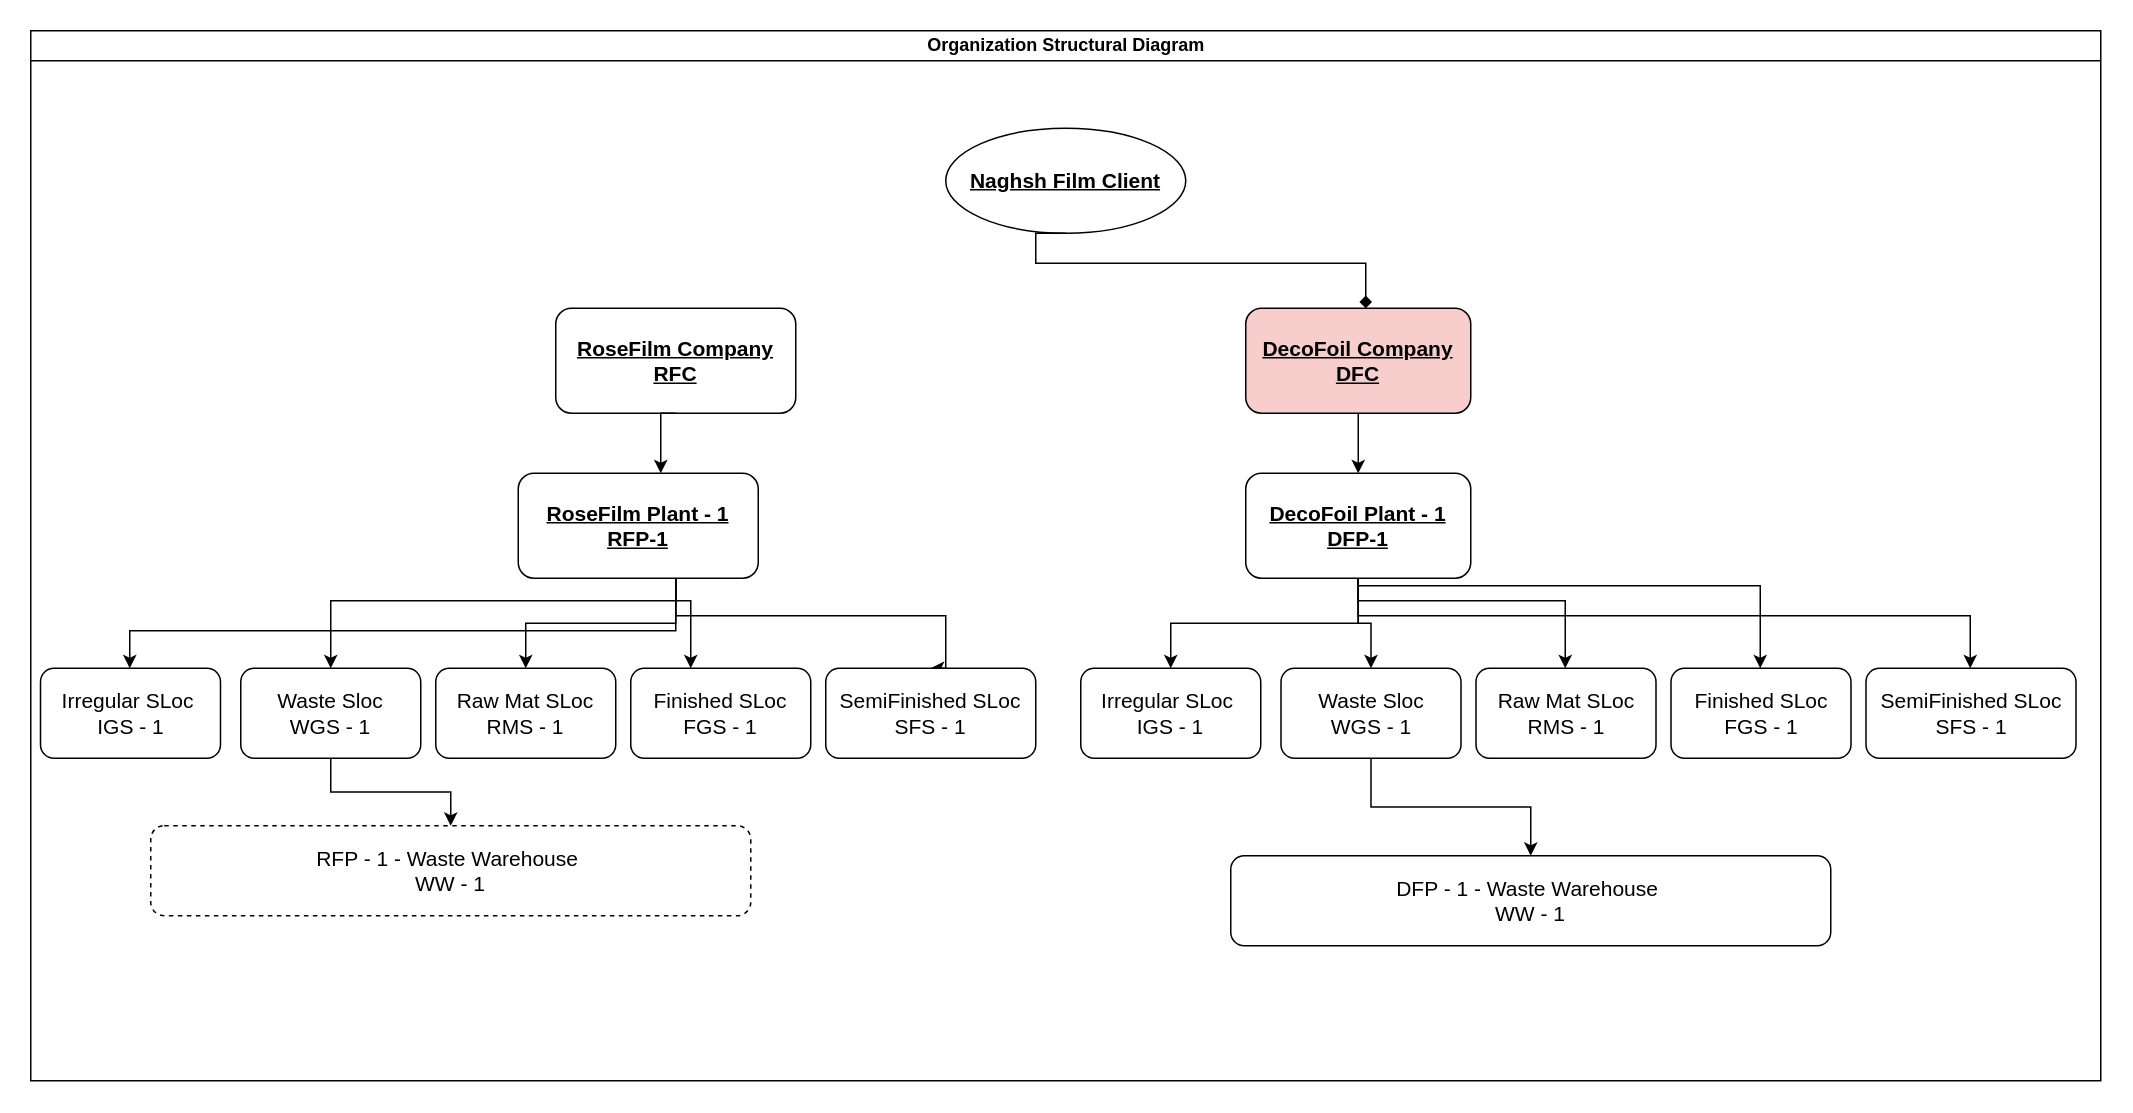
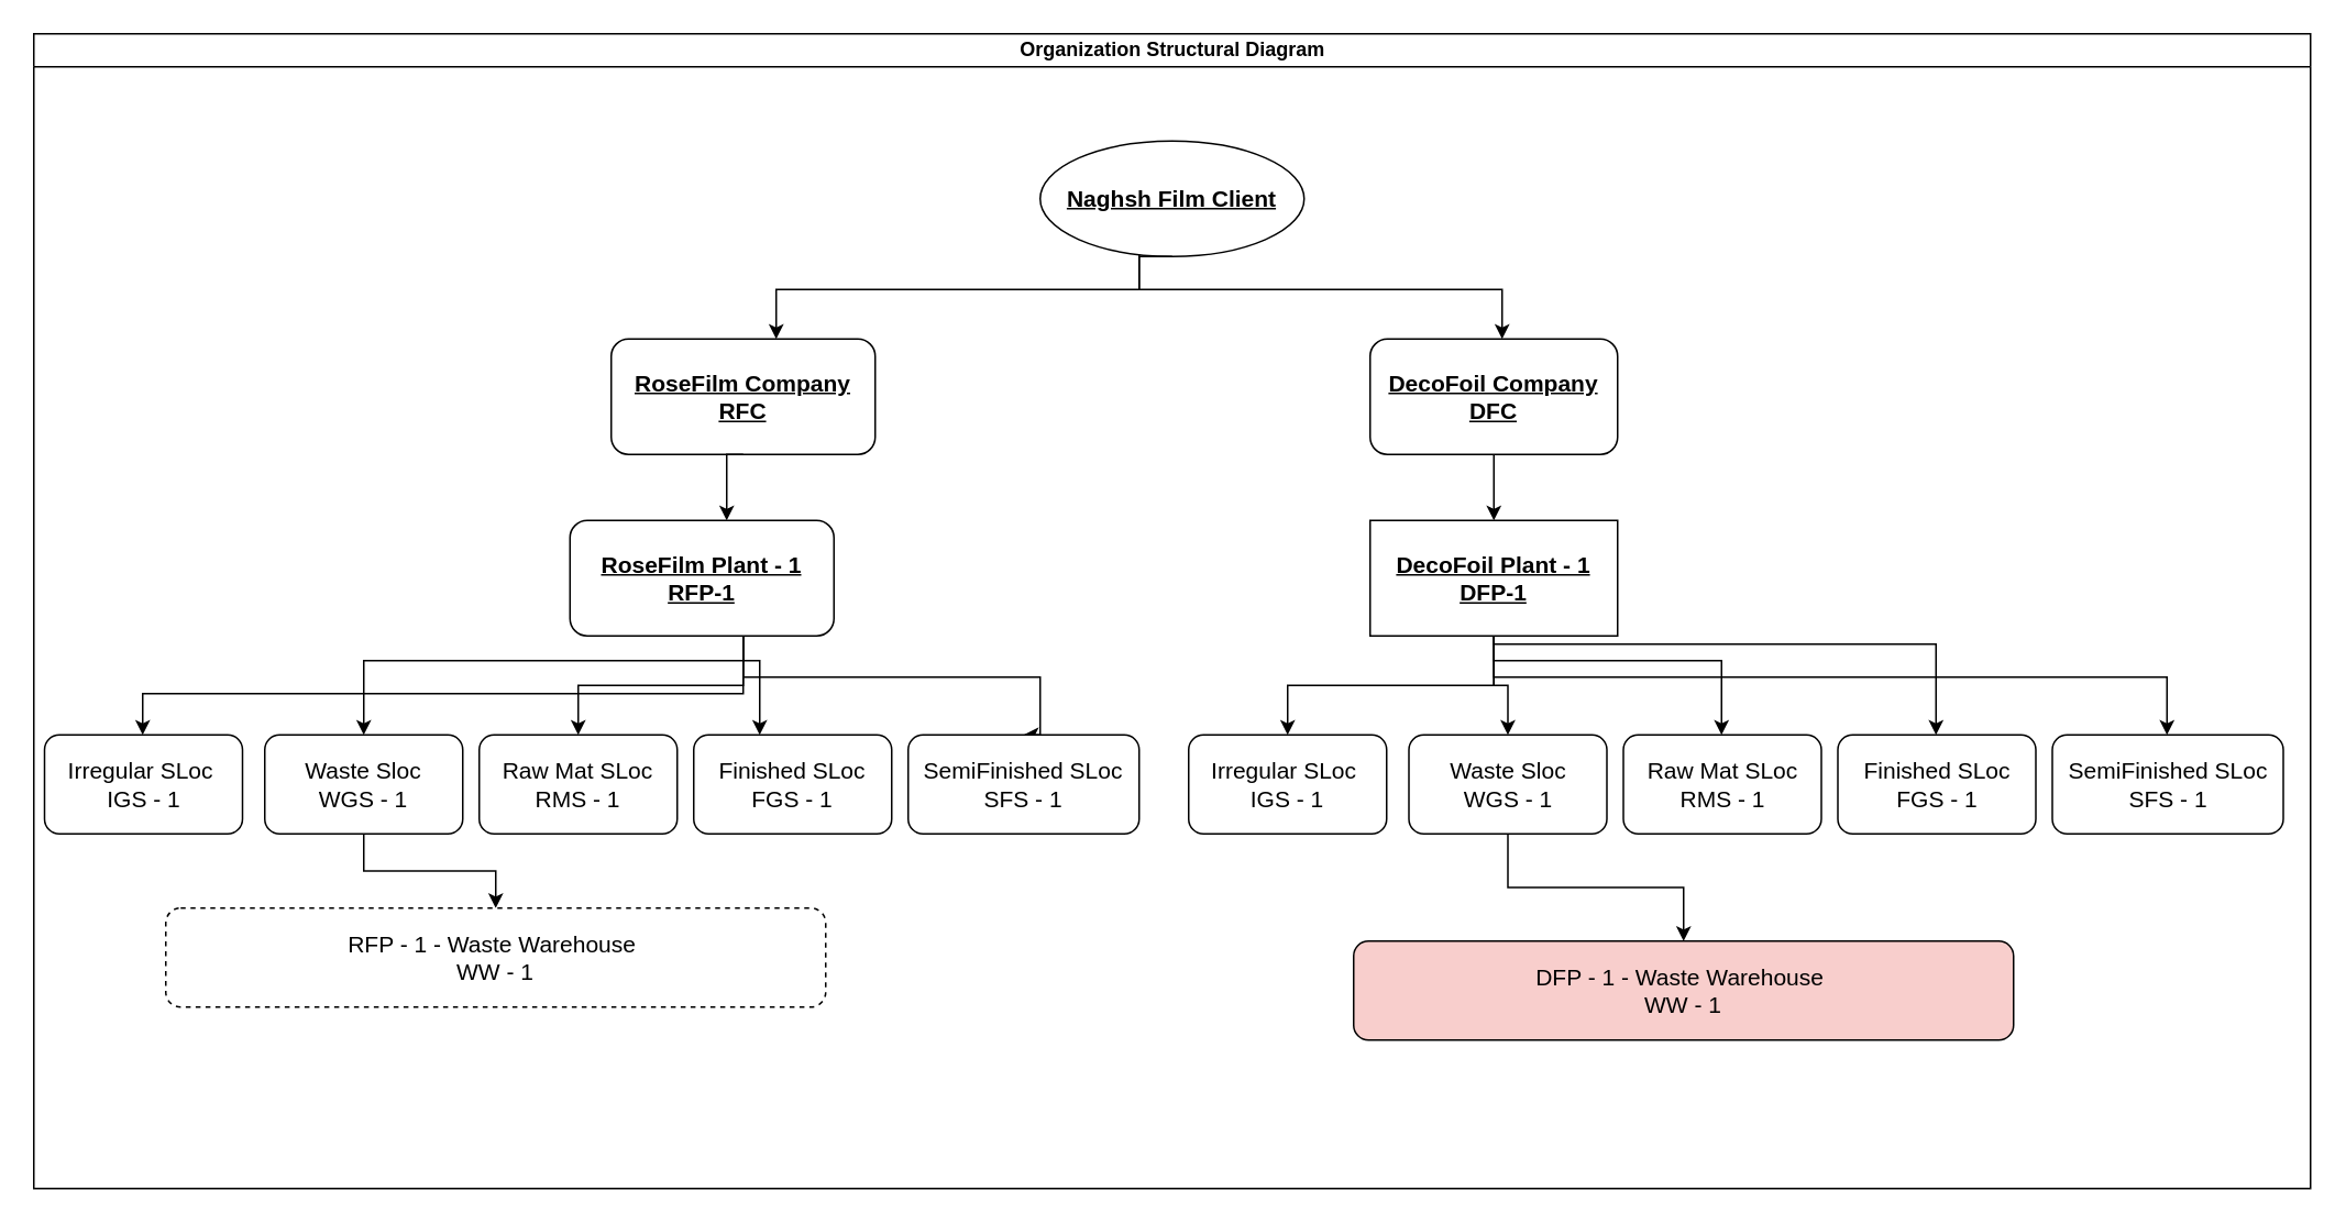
  <mxCell id="0" />
  <mxCell id="1" parent="0" />
  <mxCell id="2" value="Organization Structural Diagram" style="swimlane;html=1;startSize=20;horizontal=1;containerType=tree;glass=0;" parent="1" vertex="1"><mxGeometry x="20" y="20" width="1380" height="700" as="geometry" /></mxCell>
  <mxCell id="3" value="&lt;font style=&quot;font-size: 14px;&quot;&gt;&lt;u style=&quot;&quot;&gt;&lt;b&gt;Naghsh Film Client&lt;/b&gt;&lt;/u&gt;&lt;/font&gt;" style="ellipse;whiteSpace=wrap;html=1;" vertex="1" parent="2"><mxGeometry x="610" y="65" width="160" height="70" as="geometry" /></mxCell>
+ <mxCell id="4" value="" style="edgeStyle=orthogonalEdgeStyle;rounded=0;orthogonalLoop=1;jettySize=auto;html=1;" edge="1" source="3" target="5" parent="2"><mxGeometry relative="1" as="geometry"><Array as="points"><mxPoint x="670" y="155" /><mxPoint x="450" y="155" /></Array></mxGeometry></mxCell>
  <mxCell id="5" value="&lt;b&gt;&lt;font style=&quot;font-size: 14px;&quot;&gt;&lt;u&gt;RoseFilm Company&lt;br&gt;RFC&lt;br&gt;&lt;/u&gt;&lt;/font&gt;&lt;/b&gt;" style="rounded=1;whiteSpace=wrap;html=1;" vertex="1" parent="2"><mxGeometry x="350" y="185" width="160" height="70" as="geometry" /></mxCell>
- <mxCell id="6" value="" style="edgeStyle=orthogonalEdgeStyle;rounded=0;orthogonalLoop=1;jettySize=auto;html=1;exitX=0.5;exitY=1;exitDx=0;exitDy=0;endArrow=diamond;" edge="1" source="3" target="7" parent="2"><mxGeometry relative="1" as="geometry"><Array as="points"><mxPoint x="670" y="135" /><mxPoint x="670" y="155" /><mxPoint x="890" y="155" /></Array></mxGeometry></mxCell>
- <mxCell id="7" value="&lt;font style=&quot;font-size: 14px;&quot;&gt;&lt;b&gt;&lt;u&gt;DecoFoil Company&lt;br&gt;DFC&lt;br&gt;&lt;/u&gt;&lt;/b&gt;&lt;/font&gt;" style="rounded=1;whiteSpace=wrap;html=1;fillColor=#f8cecc;" vertex="1" parent="2"><mxGeometry x="810" y="185" width="150" height="70" as="geometry" /></mxCell>
+ <mxCell id="6" value="" style="edgeStyle=orthogonalEdgeStyle;rounded=0;orthogonalLoop=1;jettySize=auto;html=1;exitX=0.5;exitY=1;exitDx=0;exitDy=0;" edge="1" source="3" target="7" parent="2"><mxGeometry relative="1" as="geometry"><Array as="points"><mxPoint x="670" y="135" /><mxPoint x="670" y="155" /><mxPoint x="890" y="155" /></Array></mxGeometry></mxCell>
+ <mxCell id="7" value="&lt;font style=&quot;font-size: 14px;&quot;&gt;&lt;b&gt;&lt;u&gt;DecoFoil Company&lt;br&gt;DFC&lt;br&gt;&lt;/u&gt;&lt;/b&gt;&lt;/font&gt;" style="rounded=1;whiteSpace=wrap;html=1;" vertex="1" parent="2"><mxGeometry x="810" y="185" width="150" height="70" as="geometry" /></mxCell>
  <mxCell id="8" value="" style="edgeStyle=orthogonalEdgeStyle;rounded=0;orthogonalLoop=1;jettySize=auto;html=1;exitX=0.5;exitY=1;exitDx=0;exitDy=0;" edge="1" target="14" source="7" parent="2"><mxGeometry relative="1" as="geometry"><mxPoint x="665" y="175" as="sourcePoint" /><Array as="points"><mxPoint x="885" y="285" /><mxPoint x="885" y="285" /></Array></mxGeometry></mxCell>
  <mxCell id="9" style="edgeStyle=orthogonalEdgeStyle;rounded=0;orthogonalLoop=1;jettySize=auto;html=1;entryX=0.5;entryY=0;entryDx=0;entryDy=0;fontSize=14;" edge="1" parent="2" source="14" target="33"><mxGeometry relative="1" as="geometry" /></mxCell>
  <mxCell id="10" style="edgeStyle=orthogonalEdgeStyle;rounded=0;orthogonalLoop=1;jettySize=auto;html=1;entryX=0.5;entryY=0;entryDx=0;entryDy=0;fontSize=14;" edge="1" parent="2" source="14" target="32"><mxGeometry relative="1" as="geometry" /></mxCell>
  <mxCell id="11" style="edgeStyle=orthogonalEdgeStyle;rounded=0;orthogonalLoop=1;jettySize=auto;html=1;fontSize=14;" edge="1" parent="2" source="14" target="28"><mxGeometry relative="1" as="geometry"><Array as="points"><mxPoint x="885" y="380" /><mxPoint x="1023" y="380" /></Array></mxGeometry></mxCell>
  <mxCell id="12" style="edgeStyle=orthogonalEdgeStyle;rounded=0;orthogonalLoop=1;jettySize=auto;html=1;fontSize=14;" edge="1" parent="2" source="14" target="29"><mxGeometry relative="1" as="geometry"><Array as="points"><mxPoint x="885" y="370" /><mxPoint x="1153" y="370" /></Array></mxGeometry></mxCell>
  <mxCell id="13" style="edgeStyle=orthogonalEdgeStyle;rounded=0;orthogonalLoop=1;jettySize=auto;html=1;fontSize=14;" edge="1" parent="2" source="14" target="30"><mxGeometry relative="1" as="geometry"><Array as="points"><mxPoint x="885" y="390" /><mxPoint x="1293" y="390" /></Array></mxGeometry></mxCell>
- <mxCell id="14" value="&lt;font style=&quot;font-size: 14px;&quot;&gt;&lt;b&gt;&lt;u&gt;DecoFoil Plant - 1&lt;br&gt;DFP-1&lt;br&gt;&lt;/u&gt;&lt;/b&gt;&lt;/font&gt;" style="rounded=1;whiteSpace=wrap;html=1;" vertex="1" parent="2"><mxGeometry x="810" y="295" width="150" height="70" as="geometry" /></mxCell>
+ <mxCell id="14" value="&lt;font style=&quot;font-size: 14px;&quot;&gt;&lt;b&gt;&lt;u&gt;DecoFoil Plant - 1&lt;br&gt;DFP-1&lt;br&gt;&lt;/u&gt;&lt;/b&gt;&lt;/font&gt;" style="whiteSpace=wrap;html=1;rounded=0;" vertex="1" parent="2"><mxGeometry x="810" y="295" width="150" height="70" as="geometry" /></mxCell>
  <mxCell id="15" value="" style="edgeStyle=orthogonalEdgeStyle;rounded=0;orthogonalLoop=1;jettySize=auto;html=1;exitX=0.5;exitY=1;exitDx=0;exitDy=0;" edge="1" target="21" source="5" parent="2"><mxGeometry relative="1" as="geometry"><mxPoint x="665" y="175" as="sourcePoint" /><Array as="points"><mxPoint x="420" y="275" /><mxPoint x="420" y="275" /></Array></mxGeometry></mxCell>
  <mxCell id="16" style="edgeStyle=orthogonalEdgeStyle;rounded=0;orthogonalLoop=1;jettySize=auto;html=1;fontSize=14;" edge="1" parent="2" source="21"><mxGeometry relative="1" as="geometry"><mxPoint x="330" y="425" as="targetPoint" /><Array as="points"><mxPoint x="430" y="395" /><mxPoint x="330" y="395" /></Array></mxGeometry></mxCell>
  <mxCell id="17" style="edgeStyle=orthogonalEdgeStyle;rounded=0;orthogonalLoop=1;jettySize=auto;html=1;fontSize=14;" edge="1" parent="2" target="23"><mxGeometry relative="1" as="geometry"><mxPoint x="430" y="380" as="sourcePoint" /><Array as="points"><mxPoint x="440" y="410" /><mxPoint x="440" y="410" /></Array></mxGeometry></mxCell>
  <mxCell id="18" style="edgeStyle=orthogonalEdgeStyle;rounded=0;orthogonalLoop=1;jettySize=auto;html=1;entryX=0.5;entryY=0;entryDx=0;entryDy=0;fontSize=14;" edge="1" parent="2" source="21" target="24"><mxGeometry relative="1" as="geometry"><Array as="points"><mxPoint x="430" y="390" /><mxPoint x="610" y="390" /><mxPoint x="610" y="425" /></Array></mxGeometry></mxCell>
  <mxCell id="19" style="edgeStyle=orthogonalEdgeStyle;rounded=0;orthogonalLoop=1;jettySize=auto;html=1;fontSize=14;" edge="1" parent="2" source="21" target="27"><mxGeometry relative="1" as="geometry"><Array as="points"><mxPoint x="430" y="400" /><mxPoint x="66" y="400" /></Array></mxGeometry></mxCell>
  <mxCell id="20" style="edgeStyle=orthogonalEdgeStyle;rounded=0;orthogonalLoop=1;jettySize=auto;html=1;entryX=0.5;entryY=0;entryDx=0;entryDy=0;fontSize=14;" edge="1" parent="2" source="21" target="26"><mxGeometry relative="1" as="geometry"><Array as="points"><mxPoint x="430" y="380" /><mxPoint x="200" y="380" /></Array></mxGeometry></mxCell>
  <mxCell id="21" value="&lt;b&gt;&lt;font style=&quot;font-size: 14px;&quot;&gt;&lt;u&gt;RoseFilm Plant - 1&lt;br&gt;RFP-1&lt;br&gt;&lt;/u&gt;&lt;/font&gt;&lt;/b&gt;" style="rounded=1;whiteSpace=wrap;html=1;" vertex="1" parent="2"><mxGeometry x="325" y="295" width="160" height="70" as="geometry" /></mxCell>
  <mxCell id="22" value="Raw Mat SLoc&lt;br&gt;RMS - 1" style="rounded=1;whiteSpace=wrap;html=1;fontSize=14;" vertex="1" parent="2"><mxGeometry x="270" y="425" width="120" height="60" as="geometry" /></mxCell>
  <mxCell id="23" value="Finished SLoc&lt;br&gt;FGS - 1" style="rounded=1;whiteSpace=wrap;html=1;fontSize=14;" vertex="1" parent="2"><mxGeometry x="400" y="425" width="120" height="60" as="geometry" /></mxCell>
  <mxCell id="24" value="SemiFinished SLoc&lt;br&gt;SFS - 1" style="rounded=1;whiteSpace=wrap;html=1;fontSize=14;" vertex="1" parent="2"><mxGeometry x="530" y="425" width="140" height="60" as="geometry" /></mxCell>
  <mxCell id="25" style="edgeStyle=orthogonalEdgeStyle;rounded=0;orthogonalLoop=1;jettySize=auto;html=1;fontSize=14;" edge="1" parent="2" source="26" target="34"><mxGeometry relative="1" as="geometry" /></mxCell>
  <mxCell id="26" value="Waste Sloc&lt;br&gt;WGS - 1" style="rounded=1;whiteSpace=wrap;html=1;fontSize=14;" vertex="1" parent="2"><mxGeometry x="140" y="425" width="120" height="60" as="geometry" /></mxCell>
  <mxCell id="27" value="Irregular SLoc&amp;nbsp;&lt;br&gt;IGS - 1" style="rounded=1;whiteSpace=wrap;html=1;fontSize=14;" vertex="1" parent="2"><mxGeometry x="6.5" y="425" width="120" height="60" as="geometry" /></mxCell>
  <mxCell id="28" value="Raw Mat SLoc&lt;br&gt;RMS - 1" style="rounded=1;whiteSpace=wrap;html=1;fontSize=14;" vertex="1" parent="2"><mxGeometry x="963.5" y="425" width="120" height="60" as="geometry" /></mxCell>
  <mxCell id="29" value="Finished SLoc&lt;br&gt;FGS - 1" style="rounded=1;whiteSpace=wrap;html=1;fontSize=14;" vertex="1" parent="2"><mxGeometry x="1093.5" y="425" width="120" height="60" as="geometry" /></mxCell>
  <mxCell id="30" value="SemiFinished SLoc&lt;br&gt;SFS - 1" style="rounded=1;whiteSpace=wrap;html=1;fontSize=14;" vertex="1" parent="2"><mxGeometry x="1223.5" y="425" width="140" height="60" as="geometry" /></mxCell>
  <mxCell id="31" style="edgeStyle=orthogonalEdgeStyle;rounded=0;orthogonalLoop=1;jettySize=auto;html=1;entryX=0.5;entryY=0;entryDx=0;entryDy=0;fontSize=14;" edge="1" parent="2" source="32" target="35"><mxGeometry relative="1" as="geometry" /></mxCell>
  <mxCell id="32" value="Waste Sloc&lt;br&gt;WGS - 1" style="rounded=1;whiteSpace=wrap;html=1;fontSize=14;" vertex="1" parent="2"><mxGeometry x="833.5" y="425" width="120" height="60" as="geometry" /></mxCell>
  <mxCell id="33" value="Irregular SLoc&amp;nbsp;&lt;br&gt;IGS - 1" style="rounded=1;whiteSpace=wrap;html=1;fontSize=14;" vertex="1" parent="2"><mxGeometry x="700" y="425" width="120" height="60" as="geometry" /></mxCell>
  <mxCell id="34" value="RFP - 1 - Waste Warehouse&amp;nbsp;&lt;br&gt;WW - 1" style="rounded=1;whiteSpace=wrap;html=1;fontSize=14;dashed=1;" vertex="1" parent="2"><mxGeometry x="80" y="530" width="400" height="60" as="geometry" /></mxCell>
- <mxCell id="35" value="DFP - 1 - Waste Warehouse&amp;nbsp;&lt;br&gt;WW - 1" style="rounded=1;whiteSpace=wrap;html=1;fontSize=14;" vertex="1" parent="2"><mxGeometry x="800" y="550" width="400" height="60" as="geometry" /></mxCell>
+ <mxCell id="35" value="DFP - 1 - Waste Warehouse&amp;nbsp;&lt;br&gt;WW - 1" style="rounded=1;whiteSpace=wrap;html=1;fontSize=14;fillColor=#f8cecc;" vertex="1" parent="2"><mxGeometry x="800" y="550" width="400" height="60" as="geometry" /></mxCell>
